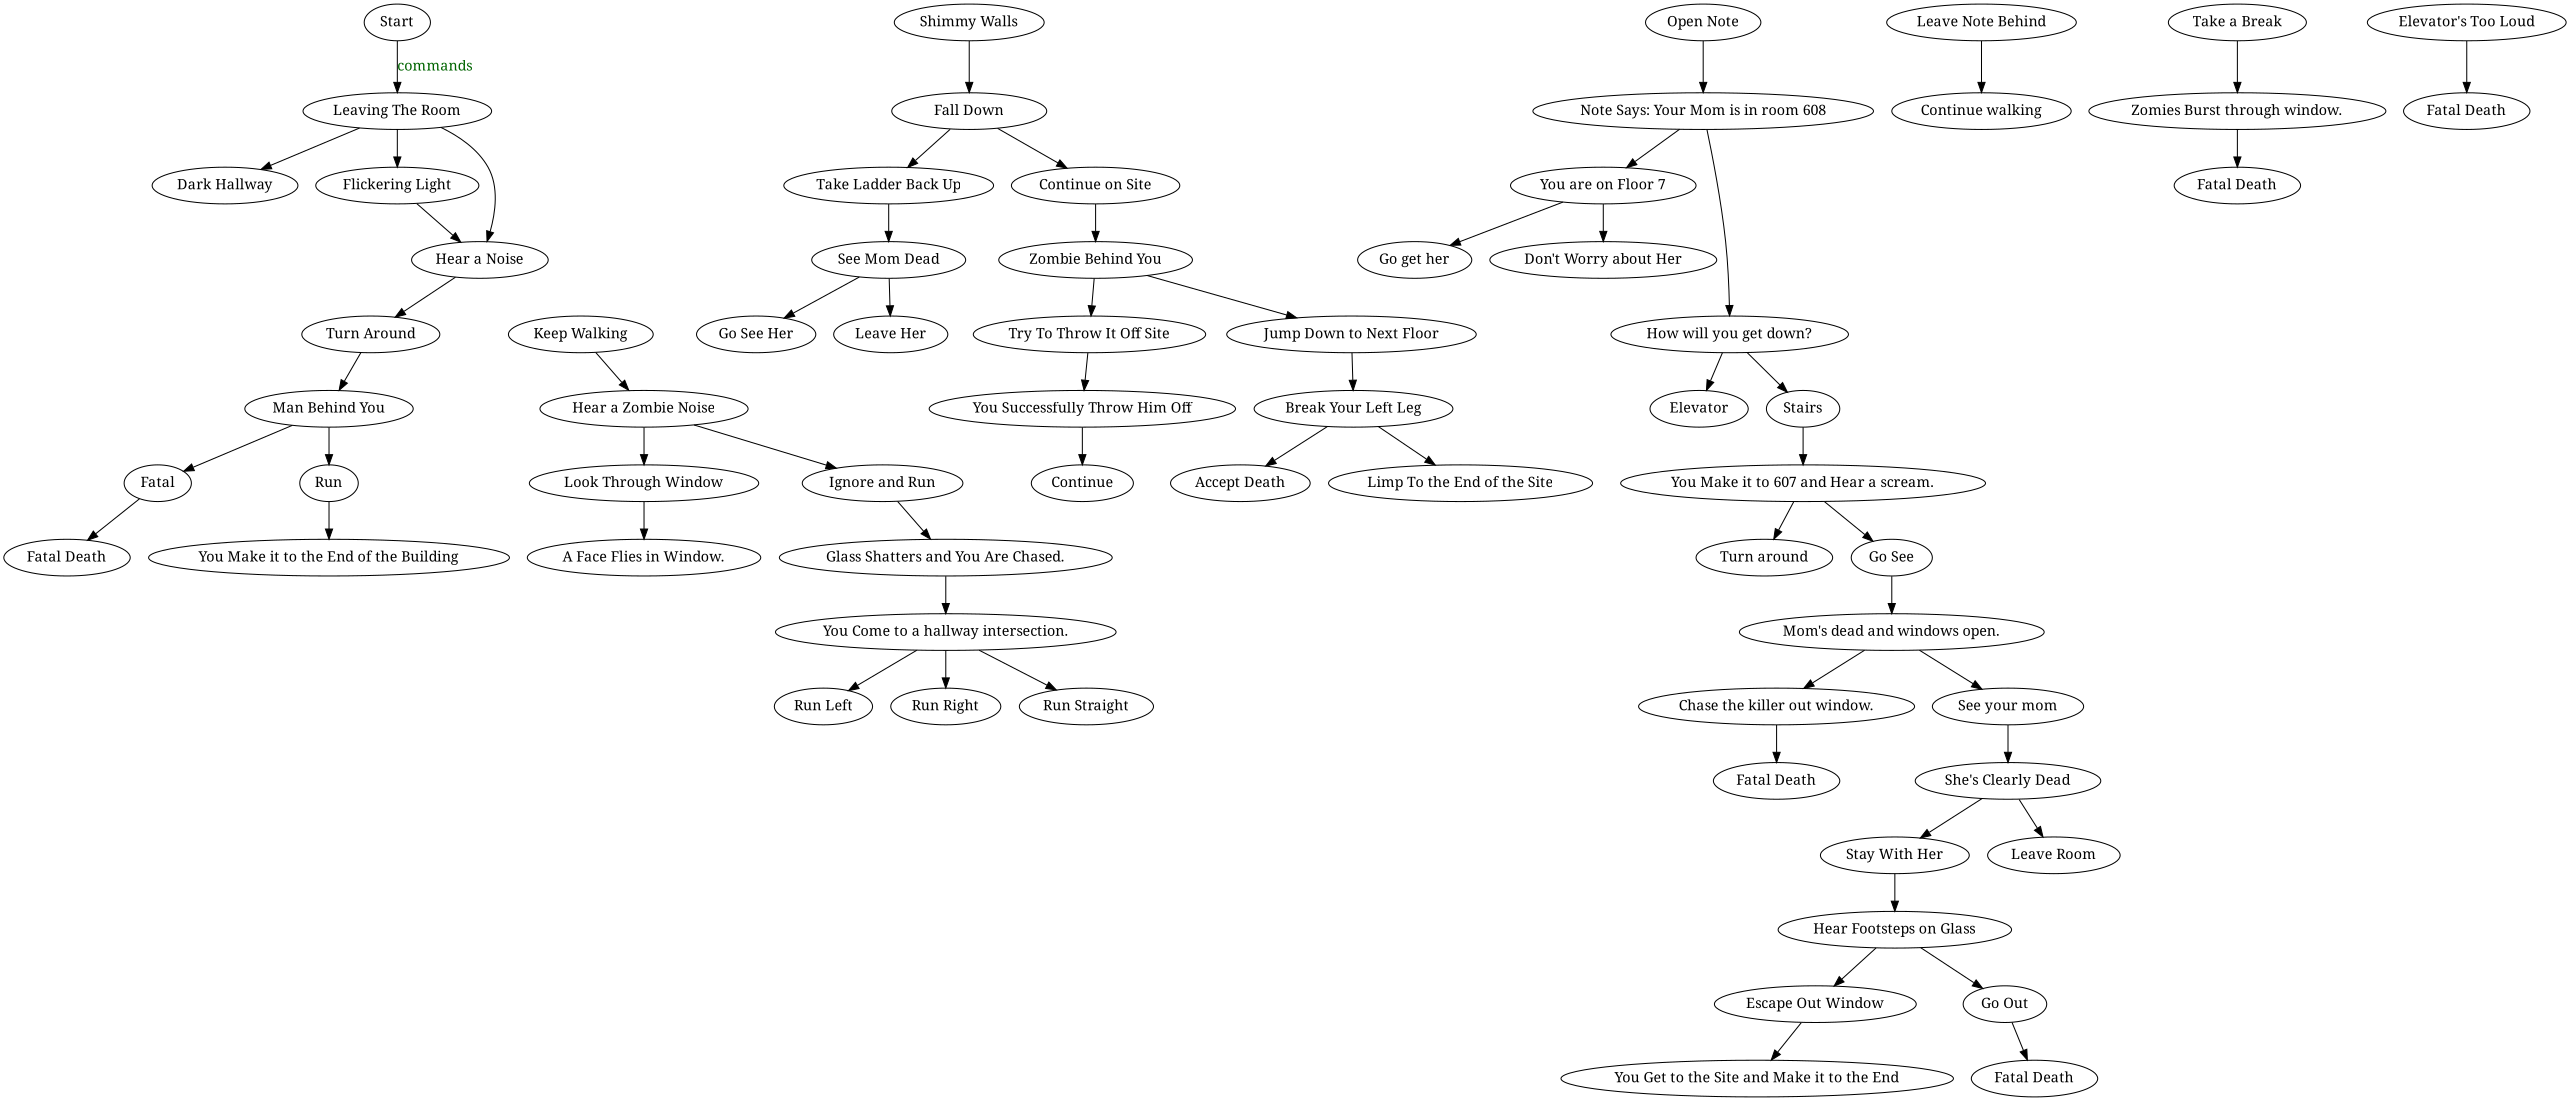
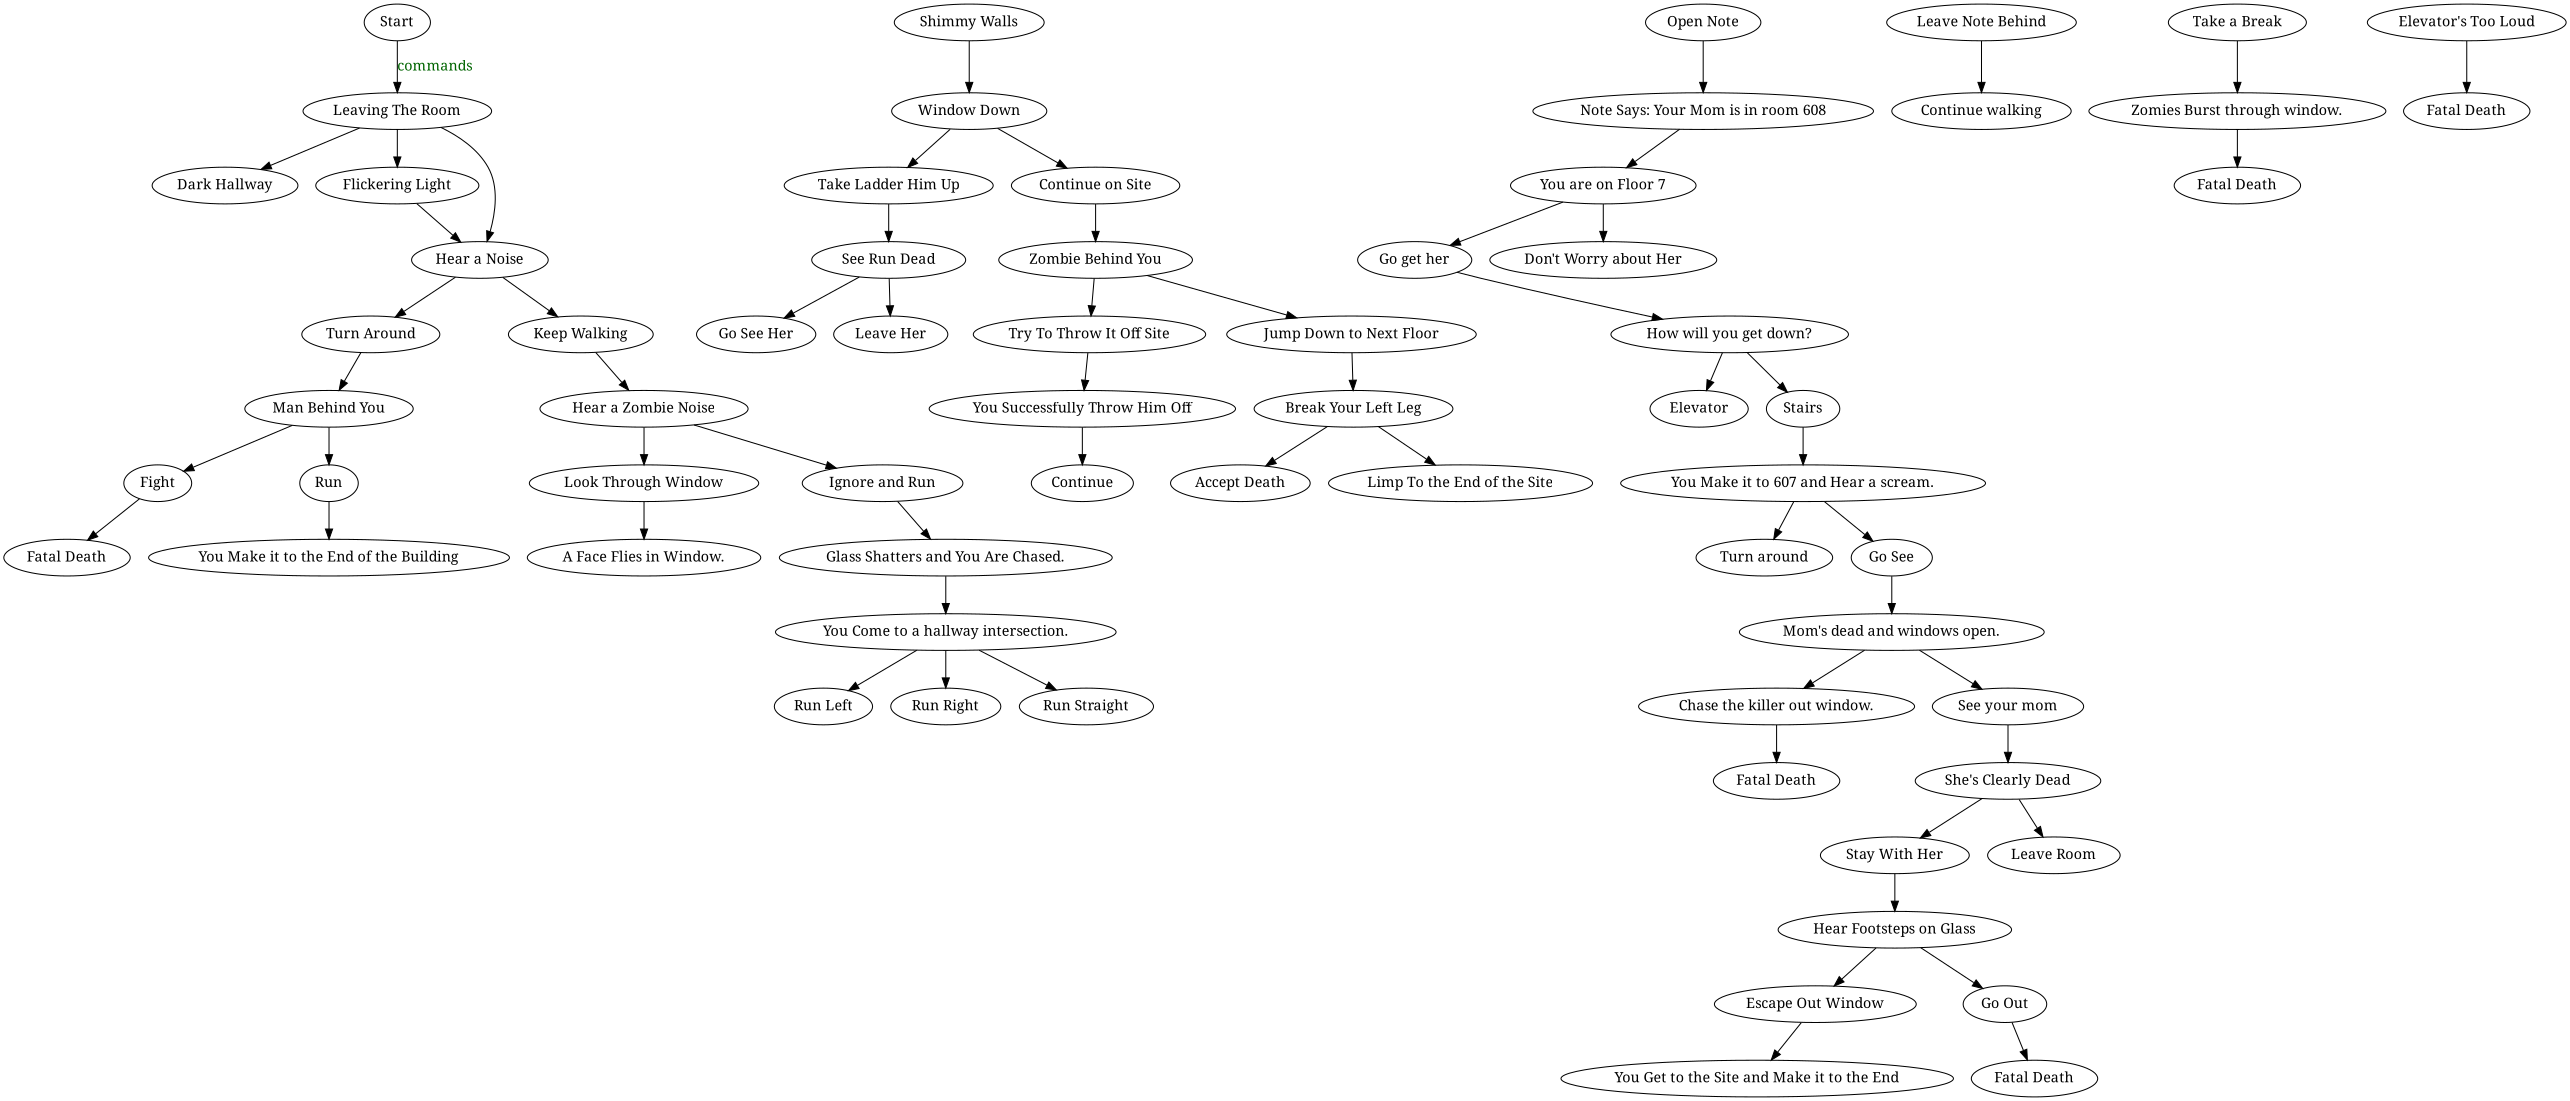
  digraph {
    fontname="Noto Serif"
    node [fontname="Noto Serif"]
    edge [fontname="Noto Serif"]
    n1 [label=Start]
    n2 [label="Leaving The Room"]
    n3 [label="Dark Hallway"]
    n4 [label="Flickering Light"]
    n5 [label="Hear a Noise"]
    n6 [label="Shimmy Walls"]
-   n7 [label="Fall Down"]
+   n7 [label="Window Down"]
    n8 [label="Turn Around"]
    n9 [label="Keep Walking"]
-   n10 [label="Take Ladder Back Up"]
+   n10 [label="Take Ladder Him Up"]
    n11 [label="Continue on Site"]
    n12 [label="Man Behind You"]
-   n13 [label=Fatal]
+   n13 [label=Fight]
    n14 [label=Run]
    n15 [label="Hear a Zombie Noise"]
    n16 [label="Look Through Window"]
    n17 [label="Ignore and Run"]
    n18 [label="Open Note"]
    n19 [label="Note Says: Your Mom is in room 608"]
    n20 [label="You are on Floor 7"]
    n21 [label="Leave Note Behind"]
    n22 [label="Continue walking"]
    n23 [label="Fatal Death"]
    n24 [label="You Make it to the End of the Building"]
    n25 [label="Fatal Death"]
-   n26 [label="See Mom Dead"]
+   n26 [label="See Run Dead"]
    n27 [label="Zombie Behind You"]
    n28 [label="Go See Her"]
    n29 [label="Leave Her"]
    n30 [label="Try To Throw It Off Site"]
    n31 [label="Jump Down to Next Floor"]
    n32 [label="A Face Flies in Window."]
    n33 [label="Glass Shatters and You Are Chased."]
    n34 [label="You Come to a hallway intersection."]
    n35 [label="Run Left"]
    n36 [label="Run Right"]
    n37 [label="Run Straight"]
    n38 [label="You Successfully Throw Him Off"]
    n39 [label="Break Your Left Leg"]
    n40 [label=Continue]
    n41 [label="Accept Death"]
    n42 [label="Limp To the End of the Site"]
    n43 [label="Take a Break"]
    n44 [label="Zomies Burst through window."]
    n45 [label="Go get her"]
    n46 [label="Don't Worry about Her"]
    n47 [label="How will you get down?"]
    n48 [label=Elevator]
    n49 [label=Stairs]
    n50 [label="You Make it to 607 and Hear a scream."]
    n51 [label="Elevator's Too Loud"]
    n52 [label="Fatal Death"]
    n53 [label="Turn around"]
    n54 [label="Go See"]
    n55 [label="Mom's dead and windows open."]
    n56 [label="Chase the killer out window."]
    n57 [label="See your mom"]
    n58 [label="Fatal Death"]
    n59 [label="She's Clearly Dead"]
    n60 [label="Stay With Her"]
    n61 [label="Leave Room"]
    n62 [label="Hear Footsteps on Glass"]
    n63 [label="Escape Out Window"]
    n64 [label="Go Out"]
    n65 [label="You Get to the Site and Make it to the End"]
    n66 [label="Fatal Death"]
    n1 -> n2 [fontcolor=darkgreen label=commands]
    n2 -> n3
    n2 -> n4
    n2 -> n5
    n4 -> n5
    n5 -> n8
+   n5 -> n9
    n6 -> n7
    n7 -> n10
    n7 -> n11
    n8 -> n12
    n9 -> n15
    n10 -> n26
    n11 -> n27
    n12 -> n13
    n12 -> n14
    n13 -> n23
    n14 -> n24
    n15 -> n16
    n15 -> n17
    n16 -> n32
    n17 -> n33
    n18 -> n19
    n19 -> n20
    n20 -> n45
    n20 -> n46
    n21 -> n22
    n26 -> n28
    n26 -> n29
    n27 -> n30
    n27 -> n31
    n30 -> n38
    n31 -> n39
    n33 -> n34
    n34 -> n35
    n34 -> n36
    n34 -> n37
    n38 -> n40
    n39 -> n41
    n39 -> n42
    n43 -> n44
    n44 -> n25
-   n19 -> n47
+   n45 -> n47
    n47 -> n48
    n47 -> n49
    n49 -> n50
    n50 -> n53
    n50 -> n54
    n51 -> n52
    n54 -> n55
    n55 -> n56
    n55 -> n57
    n56 -> n58
    n57 -> n59
    n59 -> n60
    n59 -> n61
    n60 -> n62
    n62 -> n63
    n62 -> n64
    n63 -> n65
    n64 -> n66
  }
